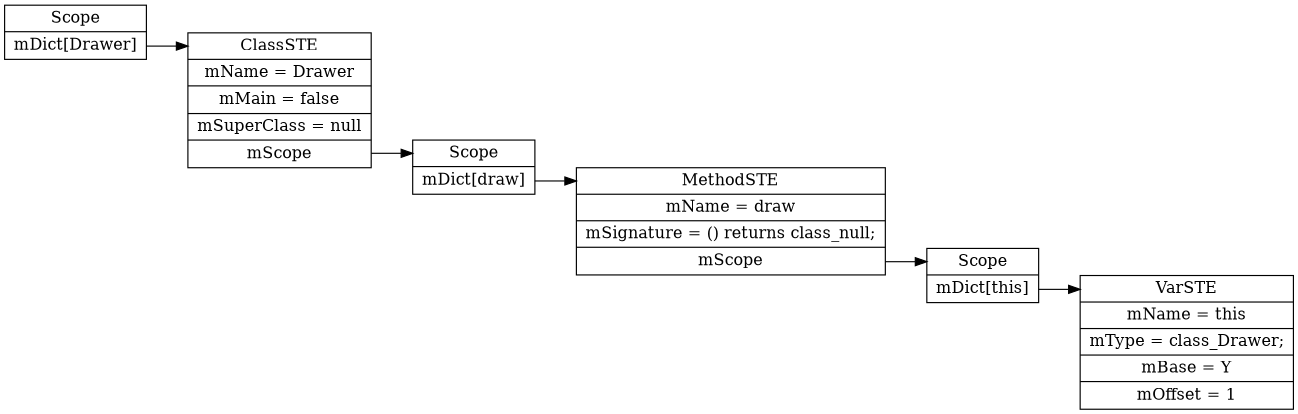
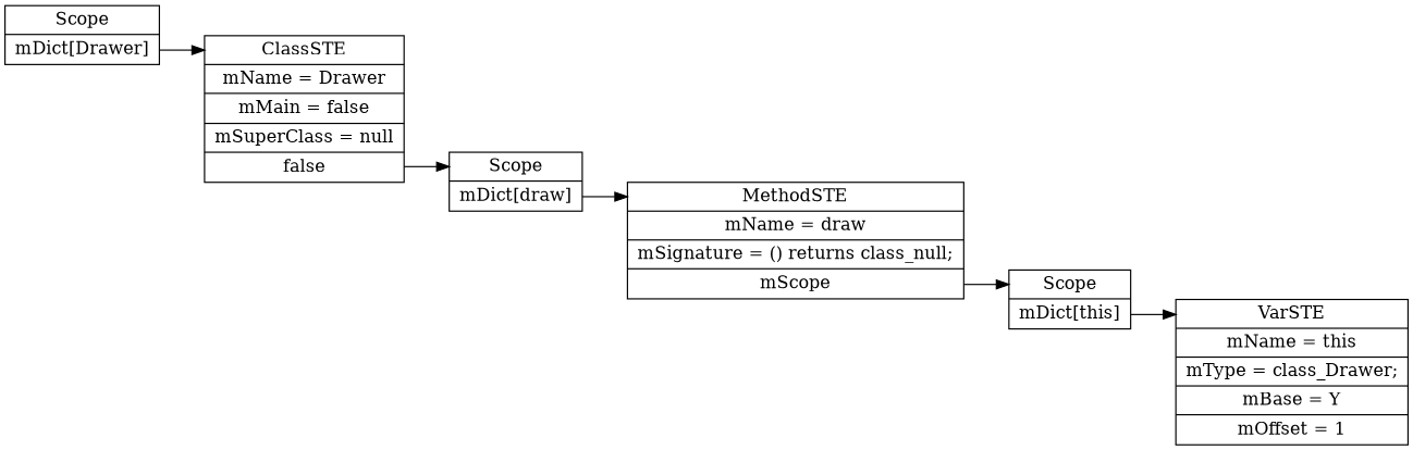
  digraph {
    rankdir=LR
    node [shape=record]
    edge [headport=f0 tailport=f1]
    n1 [label=" <f0> Scope | <f1> mDict\[Drawer\] "]
-   n2 [label=" <f0> ClassSTE | <f1> mName = Drawer| <f2> mMain = false| <f3> mSuperClass = null| <f4> mScope "]
+   n2 [label=" <f0> ClassSTE | <f1> mName = Drawer| <f2> mMain = false| <f3> mSuperClass = null| <f4> false "]
    n3 [label=" <f0> Scope | <f1> mDict\[draw\] "]
    n4 [label=" <f0> MethodSTE | <f1> mName = draw| <f2> mSignature = () returns class_null;| <f3> mScope "]
    n5 [label=" <f0> Scope | <f1> mDict\[this\] "]
    n6 [label=" <f0> VarSTE | <f1> mName = this| <f2> mType = class_Drawer;| <f3> mBase = Y| <f4> mOffset = 1"]
    n1 -> n2
    n2 -> n3 [tailport=f4]
    n3 -> n4
    n4 -> n5 [tailport=f3]
    n5 -> n6
  }
